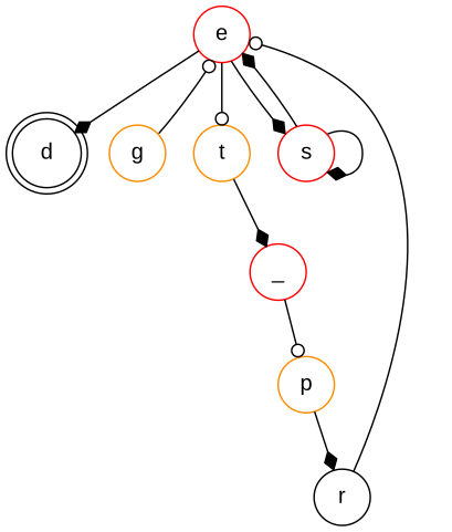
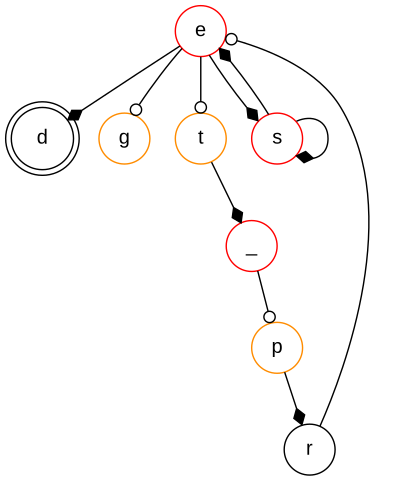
  digraph {
    fontname="Liberation Sans"
    node [color=red fontname="Liberation Sans" shape=circle]
    edge [arrowhead=diamond fontname="Liberation Sans"]
    d [color=black shape=doublecircle]
    e
    g [color=darkorange]
    t [color=darkorange]
    s
    _
    p [color=darkorange]
    r [color=black]
    e -> d
    e -> t [arrowhead=odot]
    e -> s
-   g -> e [arrowhead=odot]
+   e -> g [arrowhead=odot]
    t -> _
    s -> e
    s -> s
    _ -> p [arrowhead=odot]
    p -> r
    r -> e [arrowhead=odot]
  }
